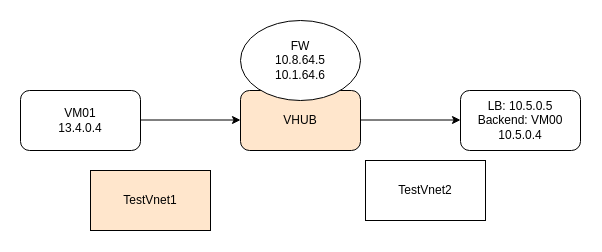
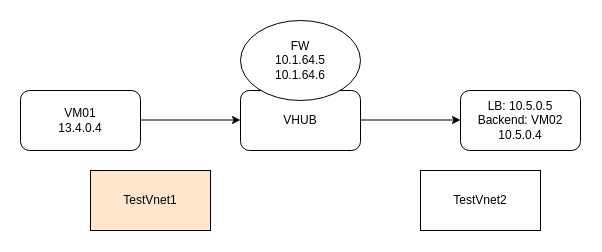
  <mxCell id="0" />
  <mxCell id="1" parent="0" />
  <mxCell id="2" value="VM01&lt;br&gt;13.4.0.4" style="rounded=1;whiteSpace=wrap;html=1;" vertex="1" parent="1"><mxGeometry x="20" y="90" width="120" height="60" as="geometry" /></mxCell>
- <mxCell id="3" value="VHUB" style="rounded=1;whiteSpace=wrap;html=1;fillColor=#ffe6cc;" vertex="1" parent="1"><mxGeometry x="240" y="90" width="120" height="60" as="geometry" /></mxCell>
- <mxCell id="4" value="FW&lt;br&gt;10.8.64.5&lt;br&gt;10.1.64.6" style="ellipse;whiteSpace=wrap;html=1;" vertex="1" parent="1"><mxGeometry x="240" y="20" width="120" height="80" as="geometry" /></mxCell>
- <mxCell id="5" value="LB: 10.5.0.5&lt;br&gt;Backend: VM00 10.5.0.4" style="rounded=1;whiteSpace=wrap;html=1;" vertex="1" parent="1"><mxGeometry x="460" y="90" width="120" height="60" as="geometry" /></mxCell>
+ <mxCell id="3" value="VHUB" style="rounded=1;whiteSpace=wrap;html=1;" vertex="1" parent="1"><mxGeometry x="240" y="90" width="120" height="60" as="geometry" /></mxCell>
+ <mxCell id="4" value="FW&lt;br&gt;10.1.64.5&lt;br&gt;10.1.64.6" style="ellipse;whiteSpace=wrap;html=1;" vertex="1" parent="1"><mxGeometry x="240" y="20" width="120" height="80" as="geometry" /></mxCell>
+ <mxCell id="5" value="LB: 10.5.0.5&lt;br&gt;Backend: VM02 10.5.0.4" style="rounded=1;whiteSpace=wrap;html=1;" vertex="1" parent="1"><mxGeometry x="460" y="90" width="120" height="60" as="geometry" /></mxCell>
  <mxCell id="6" value="" style="endArrow=classic;html=1;rounded=0;" edge="1" parent="1"><mxGeometry width="50" height="50" relative="1" as="geometry"><mxPoint x="140" y="119.5" as="sourcePoint" /><mxPoint x="240" y="119.5" as="targetPoint" /></mxGeometry></mxCell>
  <mxCell id="7" value="" style="endArrow=classic;html=1;rounded=0;" edge="1" parent="1"><mxGeometry width="50" height="50" relative="1" as="geometry"><mxPoint x="360" y="119.5" as="sourcePoint" /><mxPoint x="460" y="119.5" as="targetPoint" /></mxGeometry></mxCell>
  <mxCell id="8" value="TestVnet1" style="rounded=0;whiteSpace=wrap;html=1;fillColor=#ffe6cc;" vertex="1" parent="1"><mxGeometry x="90" y="170" width="120" height="60" as="geometry" /></mxCell>
- <mxCell id="9" value="TestVnet2" style="rounded=0;whiteSpace=wrap;html=1;" vertex="1" parent="1"><mxGeometry x="365" y="160" width="120" height="60" as="geometry" /></mxCell>
+ <mxCell id="9" value="TestVnet2" style="rounded=0;whiteSpace=wrap;html=1;" vertex="1" parent="1"><mxGeometry x="420" y="170" width="120" height="60" as="geometry" /></mxCell>
